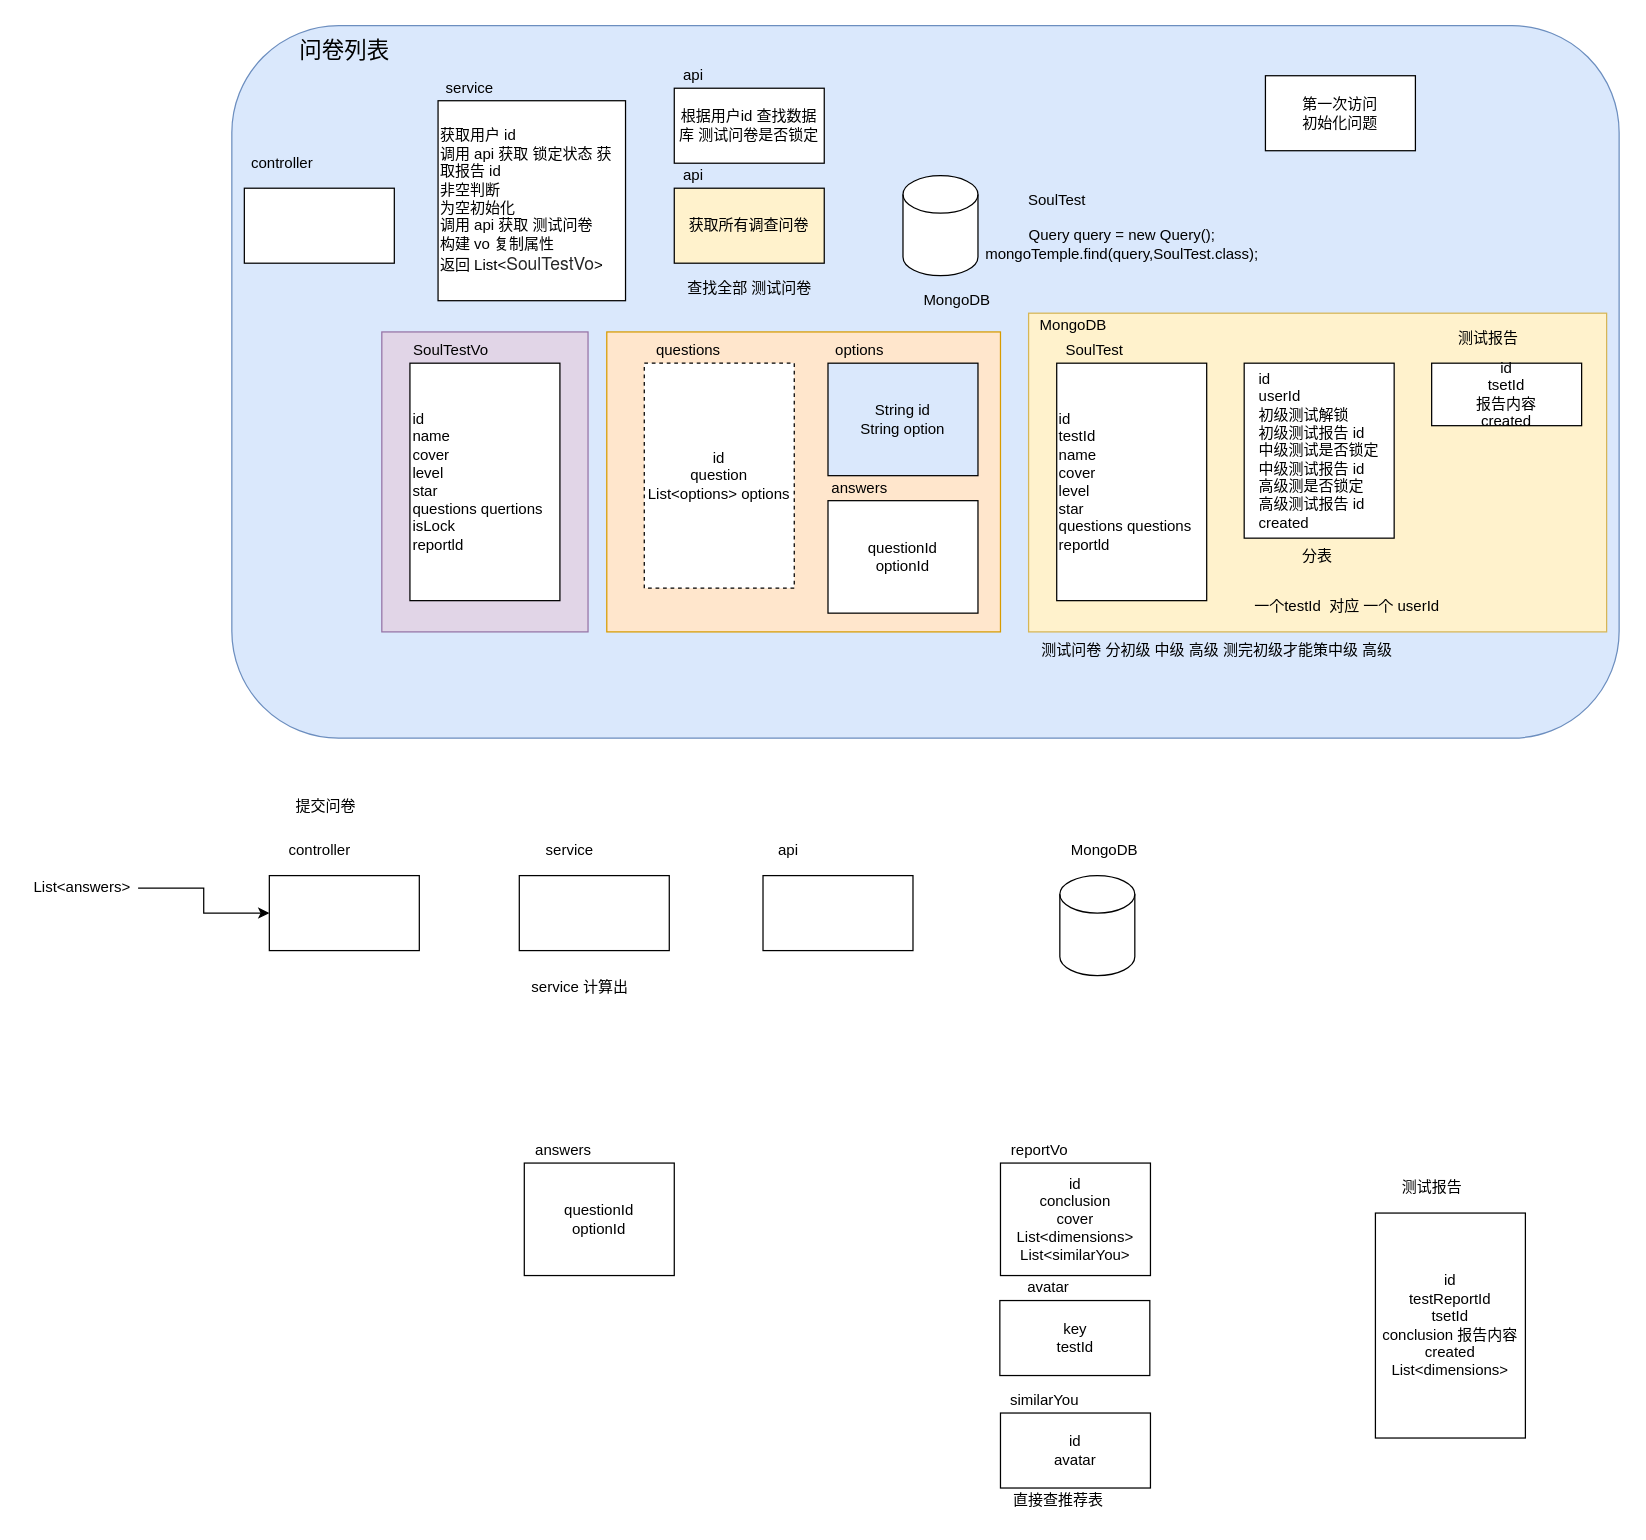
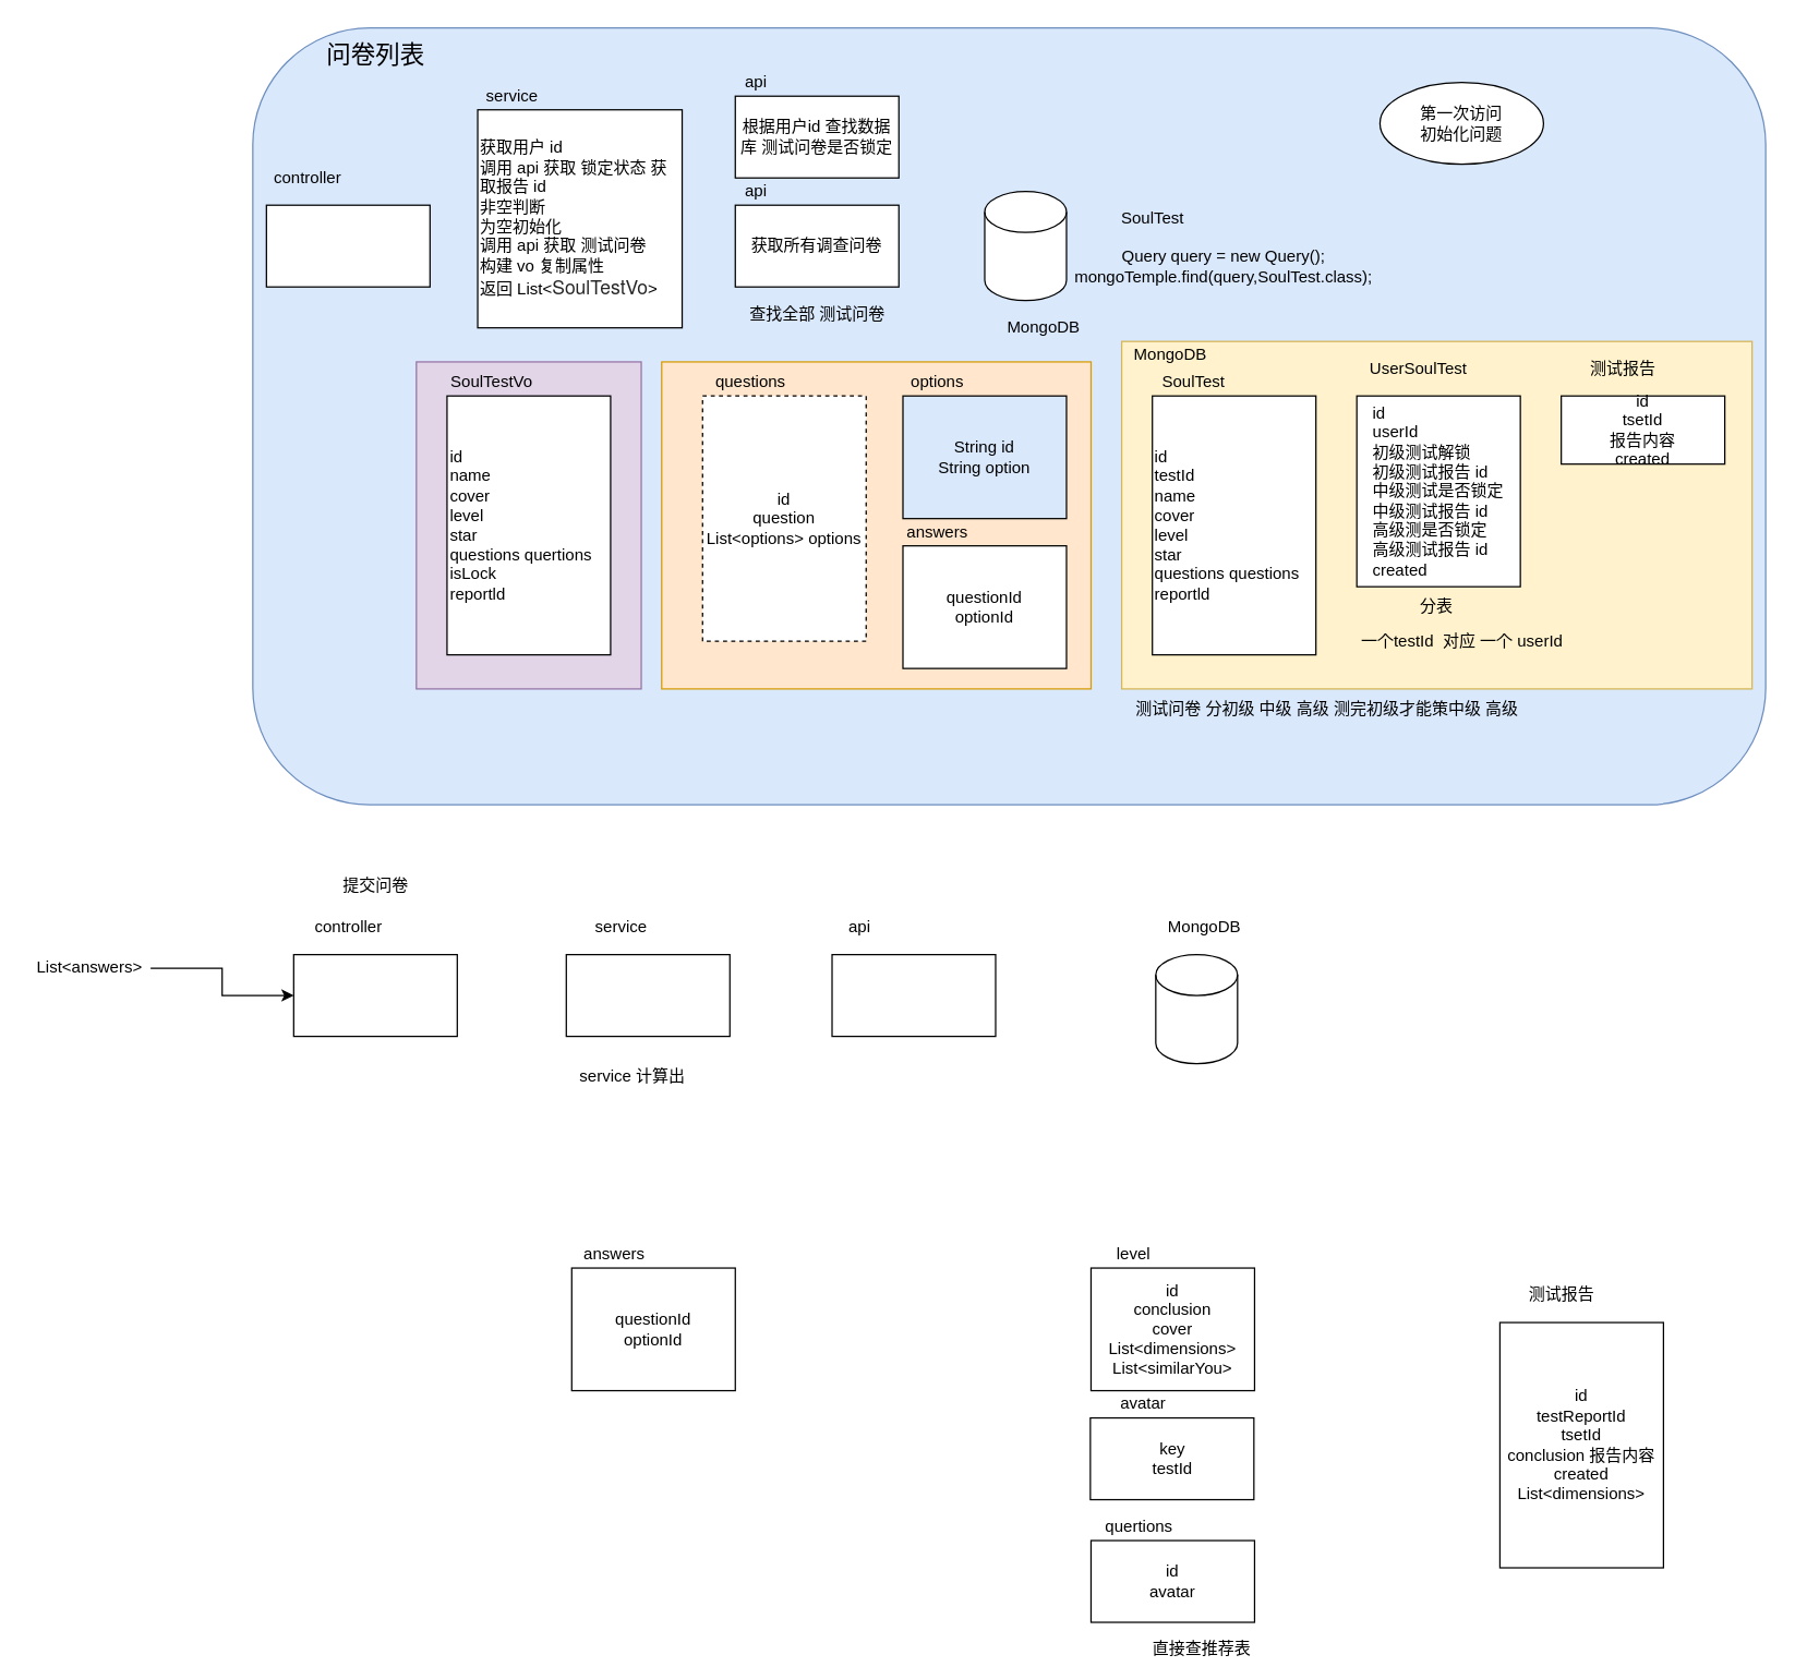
  <mxCell id="0" />
  <mxCell id="1" parent="0" />
  <mxCell id="2" value="" style="rounded=1;whiteSpace=wrap;html=1;strokeColor=#6c8ebf;fillColor=#dae8fc;movable=1;resizable=1;rotatable=1;deletable=1;editable=1;connectable=1;" vertex="1" parent="1"><mxGeometry y="20" width="1110" height="570" as="geometry" x="185" /></mxCell>
  <mxCell id="3" value="" style="whiteSpace=wrap;html=1;fillColor=#e1d5e7;strokeColor=#9673a6;" vertex="1" parent="1"><mxGeometry x="305" y="265" width="165" height="240" as="geometry" /></mxCell>
  <mxCell id="4" value="" style="whiteSpace=wrap;html=1;fillColor=#fff2cc;strokeColor=#d6b656;" vertex="1" parent="1"><mxGeometry x="822.5" y="250" width="462.5" height="255" as="geometry" /></mxCell>
  <mxCell id="5" value="" style="whiteSpace=wrap;html=1;fillColor=#ffe6cc;strokeColor=#d79b00;" vertex="1" parent="1"><mxGeometry x="485" y="265" width="315" height="240" as="geometry" /></mxCell>
  <mxCell id="6" value="" style="whiteSpace=wrap;html=1;" vertex="1" parent="1"><mxGeometry x="195" y="150" width="120" height="60" as="geometry" /></mxCell>
  <mxCell id="7" value="controller&lt;br&gt;" style="text;html=1;align=center;verticalAlign=middle;resizable=0;points=[];autosize=1;strokeColor=none;fillColor=none;" vertex="1" parent="1"><mxGeometry x="195" y="120" width="60" height="20" as="geometry" /></mxCell>
  <mxCell id="8" value="service" style="text;html=1;align=center;verticalAlign=middle;resizable=0;points=[];autosize=1;strokeColor=none;fillColor=none;" vertex="1" parent="1"><mxGeometry x="350" y="60" width="50" height="20" as="geometry" /></mxCell>
  <mxCell id="9" value="获取用户 id&amp;nbsp;&lt;br&gt;调用 api 获取 锁定状态 获取报告 id &lt;br&gt;非空判断&amp;nbsp;&lt;br&gt;为空初始化&lt;br&gt;调用 api 获取 测试问卷&lt;br&gt;构建 vo 复制属性&lt;br&gt;&lt;span style=&quot;text-align: center&quot;&gt;返回 List&amp;lt;&lt;/span&gt;&lt;span style=&quot;text-align: center ; color: rgba(0 , 0 , 0 , 0.85) ; font-family: &amp;#34;helvetica neue&amp;#34; ; font-size: 14px&quot;&gt;SoulTestVo&lt;/span&gt;&lt;span style=&quot;text-align: center&quot;&gt;&amp;gt;&lt;/span&gt;" style="whiteSpace=wrap;html=1;align=left;" vertex="1" parent="1"><mxGeometry x="350" y="80" width="150" height="160" as="geometry" /></mxCell>
  <mxCell id="10" value="" style="shape=cylinder3;whiteSpace=wrap;html=1;boundedLbl=1;backgroundOutline=1;size=15;" vertex="1" parent="1"><mxGeometry x="722" y="140" width="60" height="80" as="geometry" /></mxCell>
  <mxCell id="11" value="id&lt;br&gt;name&lt;br&gt;cover&lt;br&gt;level&lt;br&gt;star&lt;br&gt;questions quertions&lt;br&gt;isLock&lt;br&gt;reportld" style="whiteSpace=wrap;html=1;align=left;" vertex="1" parent="1"><mxGeometry x="327.5" y="290" width="120" height="190" as="geometry" /></mxCell>
  <mxCell id="12" value="SoulTestVo" style="text;html=1;align=center;verticalAlign=middle;resizable=0;points=[];autosize=1;strokeColor=none;fillColor=none;" vertex="1" parent="1"><mxGeometry x="320" y="270" width="80" height="20" as="geometry" /></mxCell>
  <mxCell id="13" value="id&lt;br&gt;question&lt;br&gt;List&amp;lt;options&amp;gt; options" style="whiteSpace=wrap;html=1;dashed=1;" vertex="1" parent="1"><mxGeometry x="515" y="290" width="120" height="180" as="geometry" /></mxCell>
  <mxCell id="14" value="questions" style="text;html=1;align=center;verticalAlign=middle;resizable=0;points=[];autosize=1;strokeColor=none;fillColor=none;" vertex="1" parent="1"><mxGeometry x="515" y="270" width="70" height="20" as="geometry" /></mxCell>
  <mxCell id="15" value="MongoDB&lt;br&gt;" style="text;html=1;align=center;verticalAlign=middle;resizable=0;points=[];autosize=1;strokeColor=none;fillColor=none;" vertex="1" parent="1"><mxGeometry x="730" y="230" width="70" height="20" as="geometry" /></mxCell>
  <mxCell id="16" value="SoulTest" style="text;html=1;align=center;verticalAlign=middle;resizable=0;points=[];autosize=1;strokeColor=none;fillColor=none;" vertex="1" parent="1"><mxGeometry x="815" y="150" width="60" height="20" as="geometry" /></mxCell>
  <mxCell id="17" value="Query query = new Query();&lt;br&gt;mongoTemple.find(query,SoulTest.class);&lt;br&gt;" style="text;html=1;align=center;verticalAlign=middle;resizable=0;points=[];autosize=1;strokeColor=none;fillColor=none;" vertex="1" parent="1"><mxGeometry x="782" y="180" width="230" height="30" as="geometry" /></mxCell>
  <mxCell id="18" value="查找全部 测试问卷" style="text;html=1;align=center;verticalAlign=middle;resizable=0;points=[];autosize=1;strokeColor=none;fillColor=none;" vertex="1" parent="1"><mxGeometry x="544" y="220" width="110" height="20" as="geometry" /></mxCell>
  <mxCell id="19" value="String id&lt;br&gt;String option" style="whiteSpace=wrap;html=1;fillColor=#dae8fc;" vertex="1" parent="1"><mxGeometry x="662" y="290" width="120" height="90" as="geometry" /></mxCell>
  <mxCell id="20" value="options" style="text;html=1;align=center;verticalAlign=middle;resizable=0;points=[];autosize=1;strokeColor=none;fillColor=none;" vertex="1" parent="1"><mxGeometry x="662" y="270" width="50" height="20" as="geometry" /></mxCell>
  <mxCell id="21" value="SoulTest&lt;br&gt;" style="text;html=1;align=center;verticalAlign=middle;resizable=0;points=[];autosize=1;strokeColor=none;fillColor=none;" vertex="1" parent="1"><mxGeometry x="845" y="270" width="60" height="20" as="geometry" /></mxCell>
  <mxCell id="22" value="id&lt;br&gt;testId&lt;br&gt;name&lt;br&gt;cover&lt;br&gt;level&lt;br&gt;star&lt;br&gt;questions questions&lt;br&gt;reportld" style="whiteSpace=wrap;html=1;align=left;" vertex="1" parent="1"><mxGeometry x="845" y="290" width="120" height="190" as="geometry" /></mxCell>
  <mxCell id="23" value="测试问卷 分初级 中级 高级 测完初级才能策中级 高级" style="text;html=1;align=center;verticalAlign=middle;resizable=0;points=[];autosize=1;strokeColor=none;fillColor=none;" vertex="1" parent="1"><mxGeometry x="822.5" y="510" width="300" height="20" as="geometry" /></mxCell>
+ <mxCell id="24" value="UserSoulTest" style="text;html=1;align=center;verticalAlign=middle;resizable=0;points=[];autosize=1;strokeColor=none;fillColor=none;" vertex="1" parent="1"><mxGeometry x="995" y="260" width="90" height="20" as="geometry" /></mxCell>
  <mxCell id="25" value="&lt;div style=&quot;text-align: left&quot;&gt;id&amp;nbsp;&lt;/div&gt;&lt;div style=&quot;text-align: left&quot;&gt;userId&lt;/div&gt;&lt;div style=&quot;text-align: left&quot;&gt;初级测试解锁&lt;/div&gt;&lt;div style=&quot;text-align: left&quot;&gt;初级测试报告 id&lt;/div&gt;&lt;div style=&quot;text-align: left&quot;&gt;中级测试是否锁定&lt;/div&gt;&lt;div style=&quot;text-align: left&quot;&gt;中级测试报告 id&lt;/div&gt;&lt;div style=&quot;text-align: left&quot;&gt;高级测是否锁定&lt;/div&gt;&lt;div style=&quot;text-align: left&quot;&gt;高级测试报告 id&lt;/div&gt;&lt;div style=&quot;text-align: left&quot;&gt;created&lt;/div&gt;" style="whiteSpace=wrap;html=1;" vertex="1" parent="1"><mxGeometry x="995" y="290" width="120" height="140" as="geometry" /></mxCell>
- <mxCell id="26" value="获取所有调查问卷" style="whiteSpace=wrap;html=1;fillColor=#fff2cc;" vertex="1" parent="1"><mxGeometry x="539" y="150" width="120" height="60" as="geometry" /></mxCell>
+ <mxCell id="26" value="获取所有调查问卷" style="whiteSpace=wrap;html=1;" vertex="1" parent="1"><mxGeometry x="539" y="150" width="120" height="60" as="geometry" /></mxCell>
  <mxCell id="27" value="api" style="text;html=1;align=center;verticalAlign=middle;resizable=0;points=[];autosize=1;strokeColor=none;fillColor=none;" vertex="1" parent="1"><mxGeometry x="539" y="130" width="30" height="20" as="geometry" /></mxCell>
  <mxCell id="28" value="&lt;font style=&quot;font-size: 18px&quot;&gt;问卷列表&lt;/font&gt;" style="text;html=1;align=center;verticalAlign=middle;resizable=0;points=[];autosize=1;strokeColor=none;fillColor=none;" vertex="1" parent="1"><mxGeometry x="230" y="30" width="90" height="20" as="geometry" /></mxCell>
  <mxCell id="29" value="MongoDB&lt;br&gt;" style="text;html=1;align=center;verticalAlign=middle;resizable=0;points=[];autosize=1;strokeColor=none;fillColor=none;" vertex="1" parent="1"><mxGeometry x="822.5" y="250" width="70" height="20" as="geometry" /></mxCell>
- <mxCell id="30" value="第一次访问&lt;br&gt;初始化问题" style="rounded=0;whiteSpace=wrap;html=1;" vertex="1" parent="1"><mxGeometry x="1012" y="60" width="120" height="60" as="geometry" /></mxCell>
+ <mxCell id="30" value="第一次访问&lt;br&gt;初始化问题" style="ellipse;whiteSpace=wrap;html=1;" vertex="1" parent="1"><mxGeometry x="1012" y="60" width="120" height="60" as="geometry" /></mxCell>
  <mxCell id="31" value="" style="whiteSpace=wrap;html=1;gradientColor=none;fillColor=#FFFFFF;" vertex="1" parent="1"><mxGeometry x="215" y="700" width="120" height="60" as="geometry" /></mxCell>
  <mxCell id="32" value="根据用户id 查找数据库 测试问卷是否锁定" style="whiteSpace=wrap;html=1;" vertex="1" parent="1"><mxGeometry x="539" y="70" width="120" height="60" as="geometry" /></mxCell>
  <mxCell id="33" value="api" style="text;html=1;align=center;verticalAlign=middle;resizable=0;points=[];autosize=1;strokeColor=none;fillColor=none;" vertex="1" parent="1"><mxGeometry x="539" y="50" width="30" height="20" as="geometry" /></mxCell>
  <mxCell id="34" value="controller" style="text;html=1;align=center;verticalAlign=middle;resizable=0;points=[];autosize=1;strokeColor=none;fillColor=none;" vertex="1" parent="1"><mxGeometry x="225" y="670" width="60" height="20" as="geometry" /></mxCell>
- <mxCell id="35" value="提交问卷" style="text;html=1;align=center;verticalAlign=middle;resizable=0;points=[];autosize=1;strokeColor=none;fillColor=none;" vertex="1" parent="1"><mxGeometry x="230" y="635" width="60" height="20" as="geometry" /></mxCell>
+ <mxCell id="35" value="提交问卷" style="text;html=1;align=center;verticalAlign=middle;resizable=0;points=[];autosize=1;strokeColor=none;fillColor=none;" vertex="1" parent="1"><mxGeometry x="245" y="640" width="60" height="20" as="geometry" /></mxCell>
  <mxCell id="36" value="" style="whiteSpace=wrap;html=1;gradientColor=none;fillColor=#FFFFFF;" vertex="1" parent="1"><mxGeometry x="415" y="700" width="120" height="60" as="geometry" /></mxCell>
  <mxCell id="37" value="service" style="text;html=1;align=center;verticalAlign=middle;resizable=0;points=[];autosize=1;strokeColor=none;fillColor=none;" vertex="1" parent="1"><mxGeometry x="430" y="670" width="50" height="20" as="geometry" /></mxCell>
  <mxCell id="38" value="" style="whiteSpace=wrap;html=1;gradientColor=none;fillColor=#FFFFFF;" vertex="1" parent="1"><mxGeometry x="610" y="700" width="120" height="60" as="geometry" /></mxCell>
  <mxCell id="39" value="api" style="text;html=1;align=center;verticalAlign=middle;resizable=0;points=[];autosize=1;strokeColor=none;fillColor=none;" vertex="1" parent="1"><mxGeometry x="615" y="670" width="30" height="20" as="geometry" /></mxCell>
  <mxCell id="40" value="MongoDB" style="text;html=1;align=center;verticalAlign=middle;resizable=0;points=[];autosize=1;strokeColor=none;fillColor=none;" vertex="1" parent="1"><mxGeometry x="847.5" y="670" width="70" height="20" as="geometry" /></mxCell>
  <mxCell id="41" value="" style="shape=cylinder3;whiteSpace=wrap;html=1;boundedLbl=1;backgroundOutline=1;size=15;fillColor=#FFFFFF;gradientColor=none;" vertex="1" parent="1"><mxGeometry x="847.5" y="700" width="60" height="80" as="geometry" /></mxCell>
  <mxCell id="42" value="id&lt;br&gt;tsetId&lt;br&gt;报告内容&lt;br&gt;created" style="whiteSpace=wrap;html=1;fillColor=#FFFFFF;gradientColor=none;" vertex="1" parent="1"><mxGeometry x="1145" y="290" width="120" height="50" as="geometry" /></mxCell>
  <mxCell id="43" value="测试报告" style="text;html=1;align=center;verticalAlign=middle;resizable=0;points=[];autosize=1;strokeColor=none;fillColor=none;" vertex="1" parent="1"><mxGeometry x="1160" y="260" width="60" height="20" as="geometry" /></mxCell>
  <mxCell id="44" style="edgeStyle=orthogonalEdgeStyle;rounded=0;orthogonalLoop=1;jettySize=auto;html=1;entryX=0;entryY=0.5;entryDx=0;entryDy=0;" edge="1" parent="1" source="45" target="31"><mxGeometry relative="1" as="geometry" /></mxCell>
  <mxCell id="45" value="List&amp;lt;answers&amp;gt;" style="text;html=1;align=center;verticalAlign=middle;resizable=0;points=[];autosize=1;strokeColor=none;fillColor=none;" vertex="1" parent="1"><mxGeometry x="20" y="700" width="90" height="20" as="geometry" /></mxCell>
  <mxCell id="46" value="questionId&lt;br&gt;optionId" style="whiteSpace=wrap;html=1;" vertex="1" parent="1"><mxGeometry x="662" y="400" width="120" height="90" as="geometry" /></mxCell>
  <mxCell id="47" value="answers&lt;br&gt;" style="text;html=1;align=center;verticalAlign=middle;resizable=0;points=[];autosize=1;strokeColor=none;fillColor=none;" vertex="1" parent="1"><mxGeometry x="657" y="380" width="60" height="20" as="geometry" /></mxCell>
  <mxCell id="48" value="questionId&lt;br&gt;optionId" style="whiteSpace=wrap;html=1;" vertex="1" parent="1"><mxGeometry x="419" y="930" width="120" height="90" as="geometry" /></mxCell>
  <mxCell id="49" value="answers&lt;br&gt;" style="text;html=1;align=center;verticalAlign=middle;resizable=0;points=[];autosize=1;strokeColor=none;fillColor=none;" vertex="1" parent="1"><mxGeometry x="420" y="910" width="60" height="20" as="geometry" /></mxCell>
  <mxCell id="50" value="分表&amp;nbsp;" style="text;html=1;align=center;verticalAlign=middle;resizable=0;points=[];autosize=1;strokeColor=none;fillColor=none;" vertex="1" parent="1"><mxGeometry x="1035" y="435" width="40" height="20" as="geometry" /></mxCell>
- <mxCell id="51" value="一个testId &amp;nbsp;对应 一个 userId" style="text;html=1;align=center;verticalAlign=middle;resizable=0;points=[];autosize=1;strokeColor=none;fillColor=none;" vertex="1" parent="1"><mxGeometry x="997" y="475" width="160" height="20" as="geometry" /></mxCell>
+ <mxCell id="51" value="一个testId &amp;nbsp;对应 一个 userId" style="text;html=1;align=center;verticalAlign=middle;resizable=0;points=[];autosize=1;strokeColor=none;fillColor=none;" vertex="1" parent="1"><mxGeometry x="992" y="460" width="160" height="20" as="geometry" /></mxCell>
  <mxCell id="52" value="service 计算出&amp;nbsp;" style="text;html=1;align=center;verticalAlign=middle;resizable=0;points=[];autosize=1;strokeColor=none;fillColor=none;" vertex="1" parent="1"><mxGeometry x="415" y="780" width="100" height="20" as="geometry" /></mxCell>
  <mxCell id="53" value="id&lt;br&gt;conclusion&lt;br&gt;cover&lt;br&gt;List&amp;lt;dimensions&amp;gt;&lt;br&gt;List&amp;lt;similarYou&amp;gt;" style="whiteSpace=wrap;html=1;" vertex="1" parent="1"><mxGeometry x="800" y="930" width="120" height="90" as="geometry" /></mxCell>
- <mxCell id="54" value="reportVo" style="text;html=1;align=center;verticalAlign=middle;resizable=0;points=[];autosize=1;strokeColor=none;fillColor=none;" vertex="1" parent="1"><mxGeometry x="801" y="910" width="60" height="20" as="geometry" /></mxCell>
+ <mxCell id="54" value="level" style="text;html=1;align=center;verticalAlign=middle;resizable=0;points=[];autosize=1;strokeColor=none;fillColor=none;" vertex="1" parent="1"><mxGeometry x="801" y="910" width="60" height="20" as="geometry" /></mxCell>
  <mxCell id="55" value="id&lt;br&gt;avatar" style="whiteSpace=wrap;html=1;fillColor=#FFFFFF;gradientColor=none;" vertex="1" parent="1"><mxGeometry x="800" y="1130" width="120" height="60" as="geometry" /></mxCell>
- <mxCell id="56" value="similarYou" style="text;html=1;align=center;verticalAlign=middle;resizable=0;points=[];autosize=1;strokeColor=none;fillColor=none;" vertex="1" parent="1"><mxGeometry x="800" y="1110" width="70" height="20" as="geometry" /></mxCell>
+ <mxCell id="56" value="quertions" style="text;html=1;align=center;verticalAlign=middle;resizable=0;points=[];autosize=1;strokeColor=none;fillColor=none;" vertex="1" parent="1"><mxGeometry x="800" y="1110" width="70" height="20" as="geometry" /></mxCell>
  <mxCell id="57" value="key&lt;br&gt;testId" style="whiteSpace=wrap;html=1;fillColor=#FFFFFF;gradientColor=none;" vertex="1" parent="1"><mxGeometry x="799.5" y="1040" width="120" height="60" as="geometry" /></mxCell>
  <mxCell id="58" value="avatar" style="text;html=1;align=center;verticalAlign=middle;resizable=0;points=[];autosize=1;strokeColor=none;fillColor=none;" vertex="1" parent="1"><mxGeometry x="797.5" y="1020" width="80" height="20" as="geometry" /></mxCell>
  <mxCell id="59" value="id&lt;br&gt;testReportId&lt;br&gt;tsetId&lt;br&gt;conclusion 报告内容&lt;br&gt;created&lt;br&gt;List&amp;lt;dimensions&amp;gt;" style="whiteSpace=wrap;html=1;fillColor=#FFFFFF;gradientColor=none;" vertex="1" parent="1"><mxGeometry x="1100" y="970" width="120" height="180" as="geometry" /></mxCell>
  <mxCell id="60" value="测试报告" style="text;html=1;align=center;verticalAlign=middle;resizable=0;points=[];autosize=1;strokeColor=none;fillColor=none;" vertex="1" parent="1"><mxGeometry x="1115" y="940" width="60" height="20" as="geometry" /></mxCell>
- <mxCell id="61" value="直接查推荐表" style="text;html=1;align=center;verticalAlign=middle;resizable=0;points=[];autosize=1;strokeColor=none;fillColor=none;" vertex="1" parent="1"><mxGeometry x="801" y="1190" width="90" height="20" as="geometry" /></mxCell>
+ <mxCell id="61" value="直接查推荐表" style="text;html=1;align=center;verticalAlign=middle;resizable=0;points=[];autosize=1;strokeColor=none;fillColor=none;" vertex="1" parent="1"><mxGeometry x="836" y="1200" width="90" height="20" as="geometry" /></mxCell>
